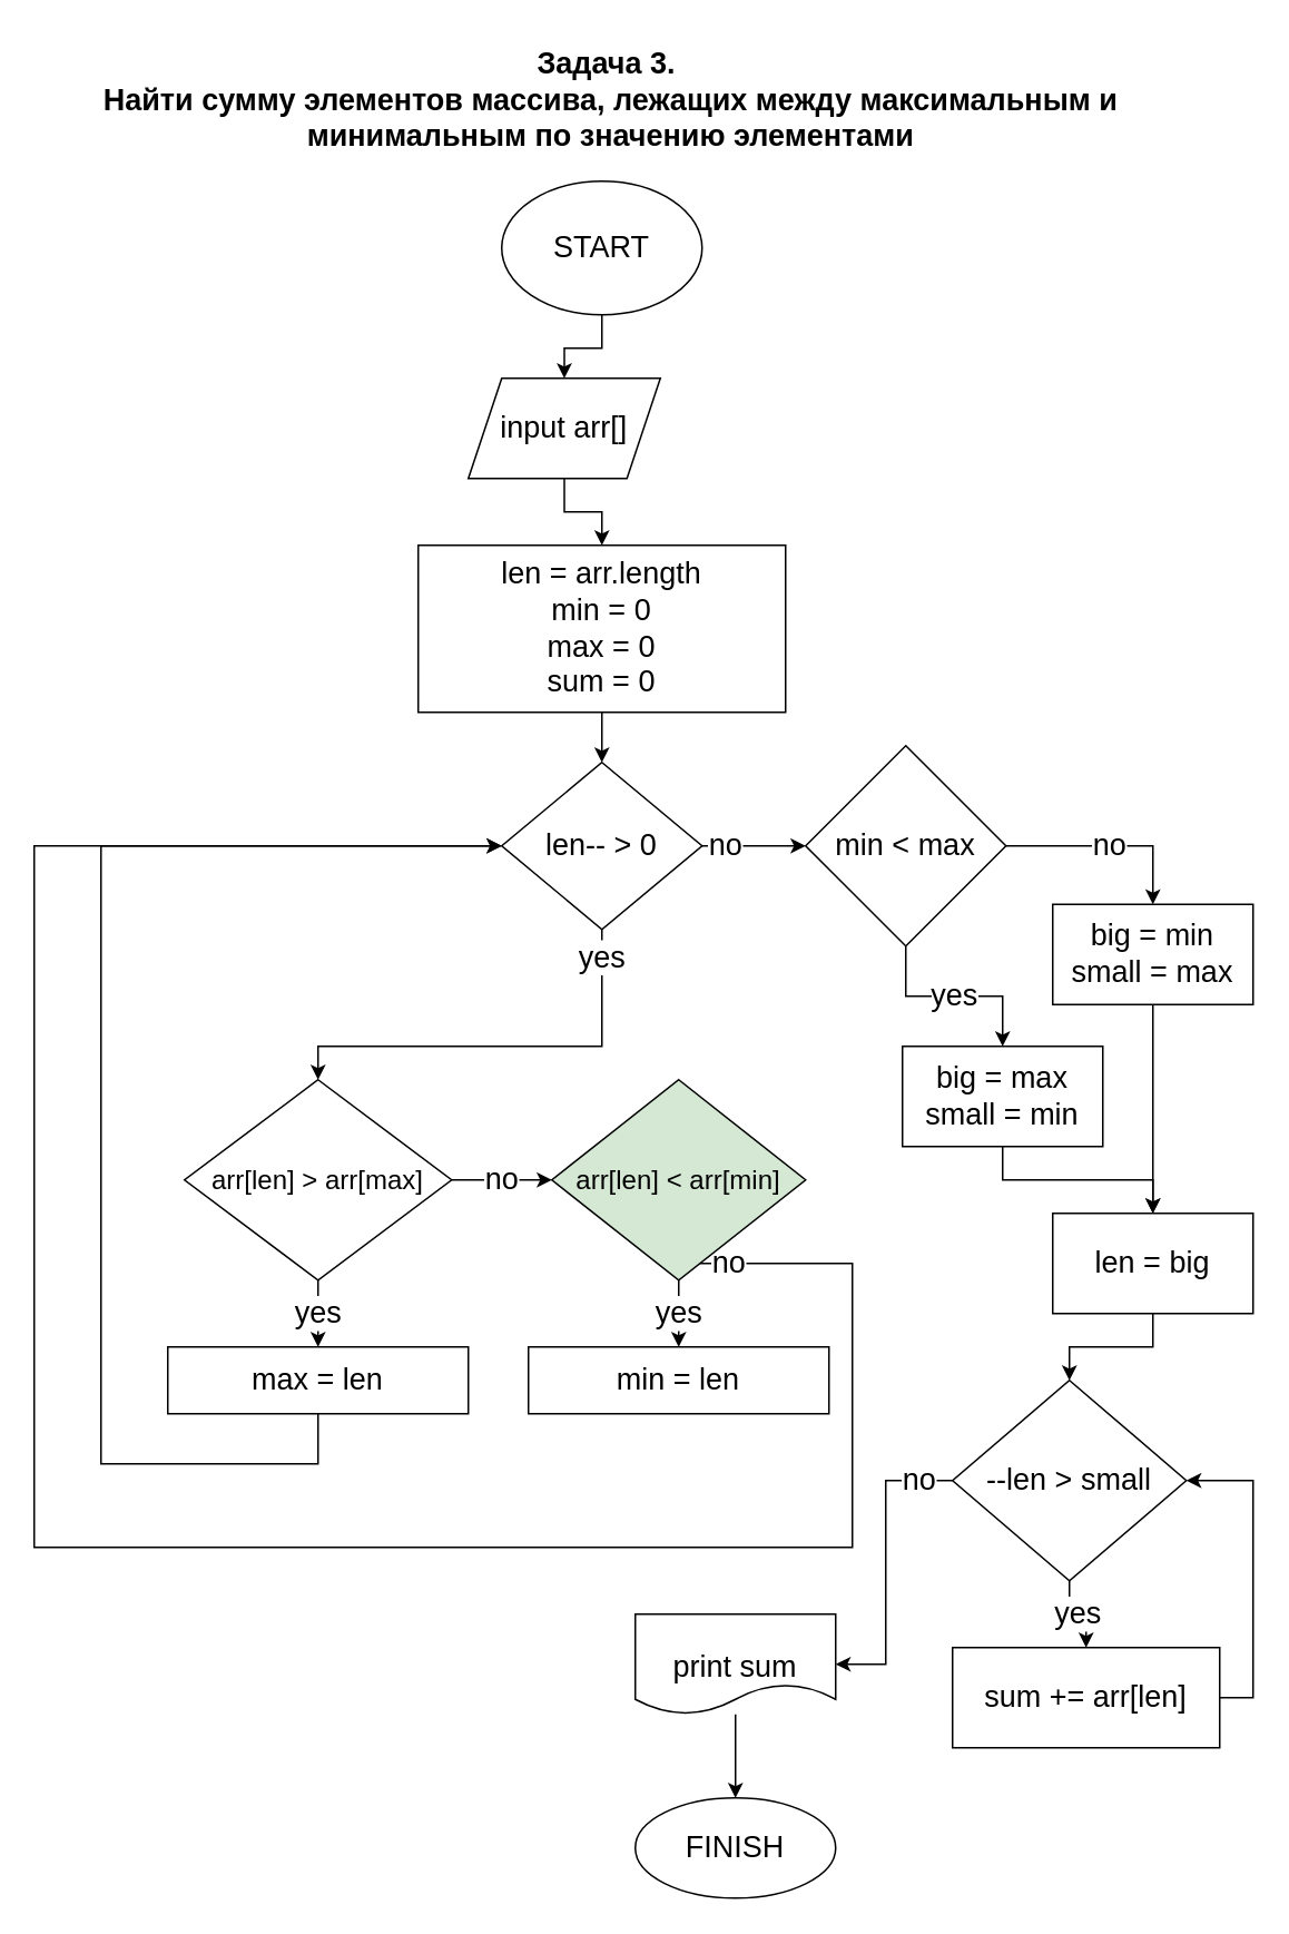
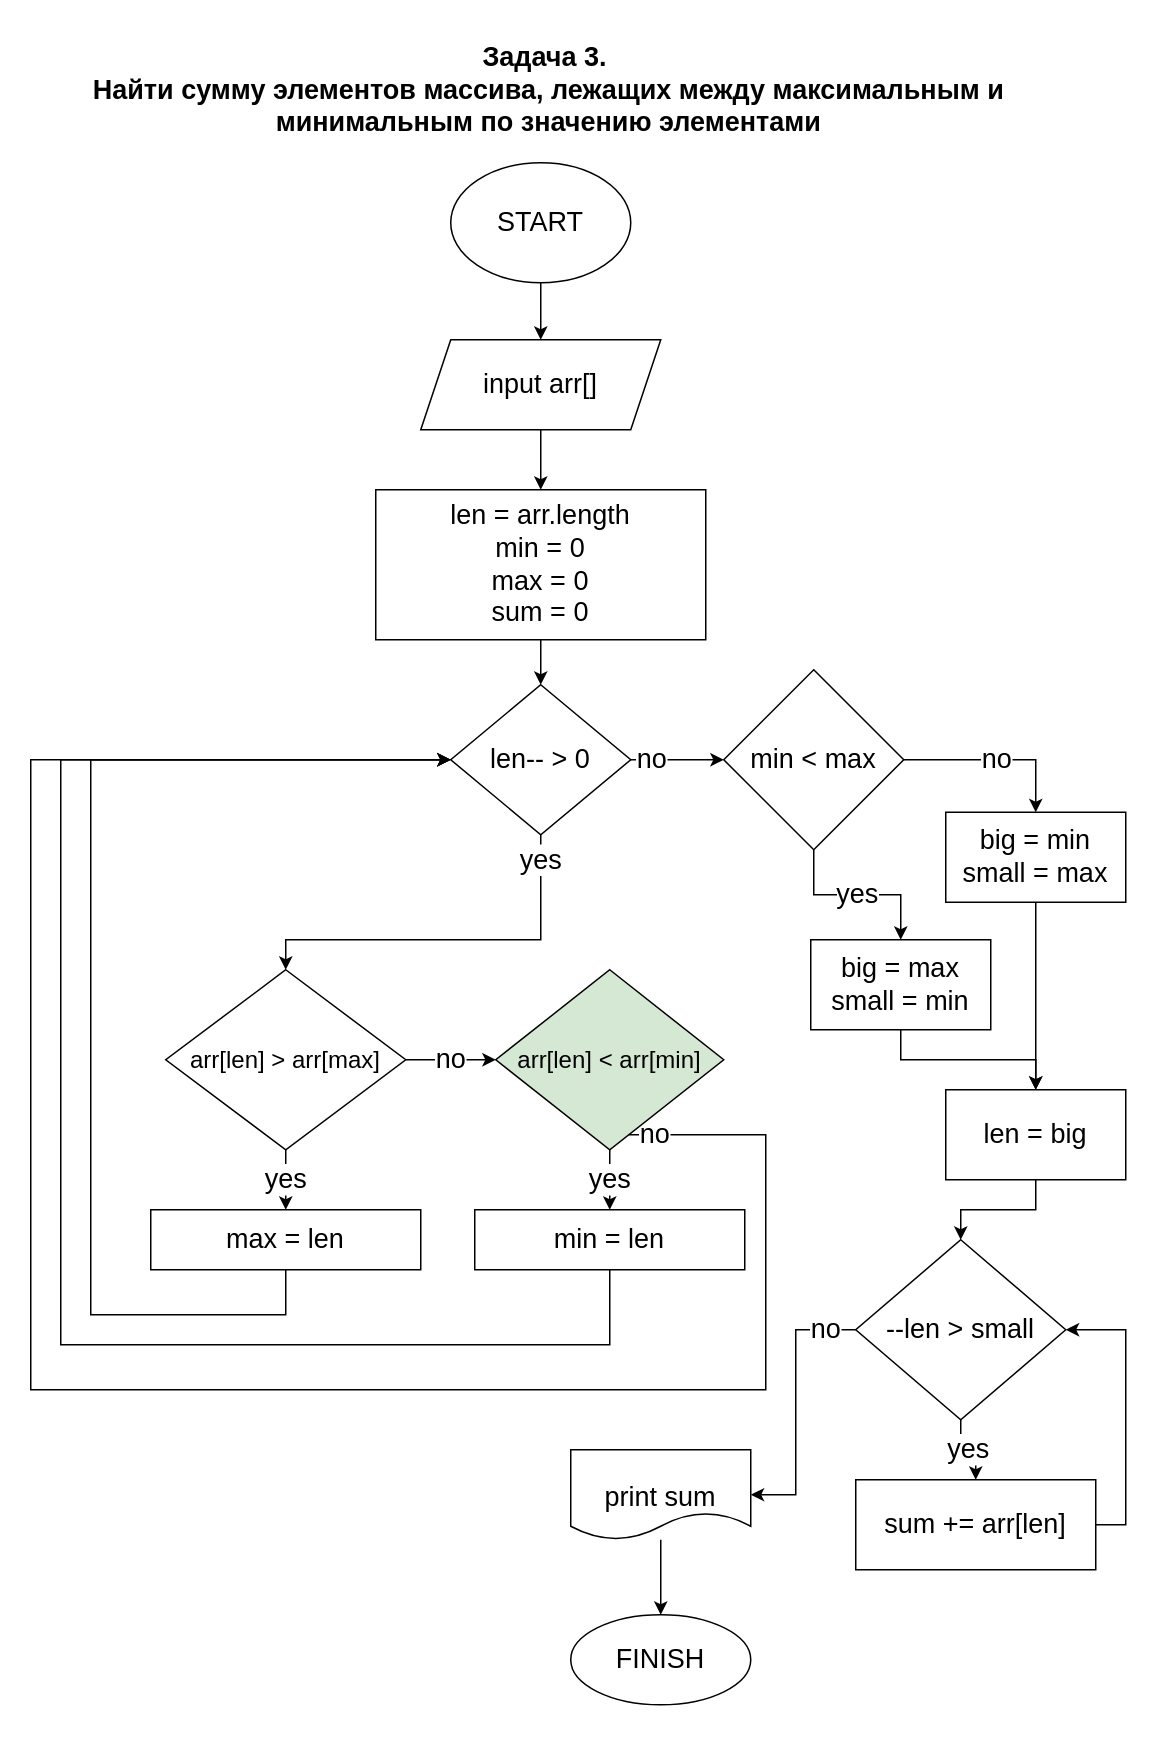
  <mxCell id="0" />
  <mxCell id="1" parent="0" />
  <mxCell id="2" value="&lt;span class=&quot;fontstyle0&quot; style=&quot;font-size: 18px;&quot;&gt;Задача 3.&amp;nbsp;&lt;/span&gt;&lt;br/&gt;&lt;span class=&quot;fontstyle0&quot;&gt;Найти сумму элементов массива, лежащих между максимальным и&lt;br&gt;минимальным по значению элементами&lt;/span&gt; &lt;br/&gt;" style="text;html=1;align=center;verticalAlign=middle;resizable=0;points=[];autosize=1;strokeColor=none;fillColor=none;fontSize=18;fontStyle=1" parent="1" vertex="1"><mxGeometry x="50" y="20" width="630" height="80" as="geometry" /></mxCell>
  <mxCell id="3" value="" style="edgeStyle=orthogonalEdgeStyle;rounded=0;orthogonalLoop=1;jettySize=auto;html=1;fontSize=18;" parent="1" source="4" target="6" edge="1"><mxGeometry relative="1" as="geometry" /></mxCell>
  <mxCell id="4" value="START" style="ellipse;whiteSpace=wrap;html=1;fontSize=18;" parent="1" vertex="1"><mxGeometry x="300" y="108" width="120" height="80" as="geometry" /></mxCell>
  <mxCell id="5" value="" style="edgeStyle=orthogonalEdgeStyle;rounded=0;orthogonalLoop=1;jettySize=auto;html=1;fontSize=18;" parent="1" source="6" target="8" edge="1"><mxGeometry relative="1" as="geometry" /></mxCell>
- <mxCell id="6" value="input arr[]" style="shape=parallelogram;perimeter=parallelogramPerimeter;whiteSpace=wrap;html=1;fixedSize=1;fontSize=18;" parent="1" vertex="1"><mxGeometry x="280" y="226" width="115" height="60" as="geometry" /></mxCell>
+ <mxCell id="6" value="input arr[]" style="shape=parallelogram;perimeter=parallelogramPerimeter;whiteSpace=wrap;html=1;fixedSize=1;fontSize=18;" parent="1" vertex="1"><mxGeometry x="280" y="226" width="160" height="60" as="geometry" /></mxCell>
  <mxCell id="7" value="" style="edgeStyle=orthogonalEdgeStyle;rounded=0;orthogonalLoop=1;jettySize=auto;html=1;fontSize=18;" parent="1" source="8" target="11" edge="1"><mxGeometry relative="1" as="geometry" /></mxCell>
  <mxCell id="8" value="len = arr.length&lt;br&gt;min = 0&lt;br&gt;max = 0&lt;br&gt;sum = 0" style="whiteSpace=wrap;html=1;fontSize=18;" parent="1" vertex="1"><mxGeometry x="250" y="326" width="220" height="100" as="geometry" /></mxCell>
  <mxCell id="9" value="yes" style="edgeStyle=orthogonalEdgeStyle;rounded=0;orthogonalLoop=1;jettySize=auto;html=1;fontSize=18;entryX=0.5;entryY=0;entryDx=0;entryDy=0;" parent="1" source="11" target="14" edge="1"><mxGeometry x="-0.871" relative="1" as="geometry"><mxPoint as="offset" /><mxPoint x="360" y="596" as="targetPoint" /><Array as="points"><mxPoint x="360" y="626" /><mxPoint x="190" y="626" /></Array></mxGeometry></mxCell>
  <mxCell id="10" value="no" style="edgeStyle=orthogonalEdgeStyle;rounded=0;orthogonalLoop=1;jettySize=auto;html=1;fontSize=18;entryX=0;entryY=0.5;entryDx=0;entryDy=0;" parent="1" source="11" target="27" edge="1"><mxGeometry x="-0.556" relative="1" as="geometry"><mxPoint as="offset" /><mxPoint x="510" y="506" as="targetPoint" /></mxGeometry></mxCell>
  <mxCell id="11" value="len-- &amp;gt; 0" style="rhombus;whiteSpace=wrap;html=1;fontSize=18;" parent="1" vertex="1"><mxGeometry x="300" y="456" width="120" height="100" as="geometry" /></mxCell>
  <mxCell id="12" value="yes" style="edgeStyle=orthogonalEdgeStyle;rounded=0;orthogonalLoop=1;jettySize=auto;html=1;fontSize=18;" parent="1" source="14" target="19" edge="1"><mxGeometry relative="1" as="geometry" /></mxCell>
  <mxCell id="13" value="no" style="edgeStyle=orthogonalEdgeStyle;rounded=0;orthogonalLoop=1;jettySize=auto;html=1;fontSize=18;" parent="1" source="14" target="22" edge="1"><mxGeometry relative="1" as="geometry" /></mxCell>
  <mxCell id="14" value="arr[len]&amp;nbsp;&amp;gt; arr[max]" style="rhombus;whiteSpace=wrap;html=1;fontSize=16;" parent="1" vertex="1"><mxGeometry x="110" y="646" width="160" height="120" as="geometry" /></mxCell>
  <mxCell id="15" style="edgeStyle=orthogonalEdgeStyle;rounded=0;orthogonalLoop=1;jettySize=auto;html=1;entryX=0.5;entryY=0;entryDx=0;entryDy=0;fontSize=18;" parent="1" source="16" target="17" edge="1"><mxGeometry relative="1" as="geometry" /></mxCell>
  <mxCell id="16" value="&lt;br&gt;print sum" style="shape=document;whiteSpace=wrap;html=1;boundedLbl=1;fontSize=18;" parent="1" vertex="1"><mxGeometry x="380" y="966" width="120" height="60" as="geometry" /></mxCell>
  <mxCell id="17" value="FINISH" style="ellipse;whiteSpace=wrap;html=1;fontSize=18;" parent="1" vertex="1"><mxGeometry x="380" y="1076" width="120" height="60" as="geometry" /></mxCell>
  <mxCell id="18" style="edgeStyle=orthogonalEdgeStyle;rounded=0;orthogonalLoop=1;jettySize=auto;html=1;entryX=0;entryY=0.5;entryDx=0;entryDy=0;" edge="1" parent="1" source="19" target="11"><mxGeometry relative="1" as="geometry"><Array as="points"><mxPoint x="60" y="876" /><mxPoint x="60" y="506" /></Array></mxGeometry></mxCell>
  <mxCell id="19" value="max = len" style="whiteSpace=wrap;html=1;fontSize=18;" parent="1" vertex="1"><mxGeometry x="100" y="806" width="180" height="40" as="geometry" /></mxCell>
  <mxCell id="20" value="yes" style="edgeStyle=orthogonalEdgeStyle;rounded=0;orthogonalLoop=1;jettySize=auto;html=1;fontSize=18;" parent="1" source="22" target="24" edge="1"><mxGeometry relative="1" as="geometry" /></mxCell>
  <mxCell id="21" value="no" style="edgeStyle=orthogonalEdgeStyle;rounded=0;orthogonalLoop=1;jettySize=auto;html=1;entryX=0;entryY=0.5;entryDx=0;entryDy=0;fontSize=18;" edge="1" parent="1" source="22" target="11"><mxGeometry x="-0.977" relative="1" as="geometry"><Array as="points"><mxPoint x="510" y="756" /><mxPoint x="510" y="926" /><mxPoint x="20" y="926" /><mxPoint x="20" y="506" /></Array><mxPoint as="offset" /></mxGeometry></mxCell>
  <mxCell id="22" value="arr[len] &amp;lt; arr[min]" style="rhombus;whiteSpace=wrap;html=1;fontSize=16;fillColor=#d5e8d4;" parent="1" vertex="1"><mxGeometry x="330" y="646" width="152" height="120" as="geometry" /></mxCell>
+ <mxCell id="23" style="edgeStyle=orthogonalEdgeStyle;rounded=0;orthogonalLoop=1;jettySize=auto;html=1;entryX=0;entryY=0.5;entryDx=0;entryDy=0;" edge="1" parent="1" source="24" target="11"><mxGeometry relative="1" as="geometry"><Array as="points"><mxPoint x="406" y="896" /><mxPoint x="40" y="896" /><mxPoint x="40" y="506" /></Array></mxGeometry></mxCell>
  <mxCell id="24" value="min = len" style="whiteSpace=wrap;html=1;fontSize=18;" parent="1" vertex="1"><mxGeometry x="316" y="806" width="180" height="40" as="geometry" /></mxCell>
  <mxCell id="25" value="yes" style="edgeStyle=orthogonalEdgeStyle;rounded=0;orthogonalLoop=1;jettySize=auto;html=1;fontSize=18;" edge="1" parent="1" source="27" target="29"><mxGeometry relative="1" as="geometry" /></mxCell>
  <mxCell id="26" value="no" style="edgeStyle=orthogonalEdgeStyle;rounded=0;orthogonalLoop=1;jettySize=auto;html=1;entryX=0.5;entryY=0;entryDx=0;entryDy=0;fontSize=18;" edge="1" parent="1" source="27" target="31"><mxGeometry relative="1" as="geometry" /></mxCell>
  <mxCell id="27" value="min &amp;lt; max" style="rhombus;whiteSpace=wrap;html=1;fontSize=18;" vertex="1" parent="1"><mxGeometry x="482" y="446" width="120" height="120" as="geometry" /></mxCell>
  <mxCell id="28" style="edgeStyle=orthogonalEdgeStyle;rounded=0;orthogonalLoop=1;jettySize=auto;html=1;entryX=0.5;entryY=0;entryDx=0;entryDy=0;fontSize=18;" edge="1" parent="1" source="29" target="33"><mxGeometry relative="1" as="geometry" /></mxCell>
  <mxCell id="29" value="big = max&lt;br&gt;small = min" style="whiteSpace=wrap;html=1;fontSize=18;" vertex="1" parent="1"><mxGeometry x="540" y="626" width="120" height="60" as="geometry" /></mxCell>
  <mxCell id="30" style="edgeStyle=orthogonalEdgeStyle;rounded=0;orthogonalLoop=1;jettySize=auto;html=1;entryX=0.5;entryY=0;entryDx=0;entryDy=0;fontSize=18;" edge="1" parent="1" source="31" target="33"><mxGeometry relative="1" as="geometry" /></mxCell>
  <mxCell id="31" value="big = min&lt;br&gt;small = max" style="whiteSpace=wrap;html=1;fontSize=18;" vertex="1" parent="1"><mxGeometry x="630" y="541" width="120" height="60" as="geometry" /></mxCell>
  <mxCell id="32" value="" style="edgeStyle=orthogonalEdgeStyle;rounded=0;orthogonalLoop=1;jettySize=auto;html=1;fontSize=18;" edge="1" parent="1" source="33" target="36"><mxGeometry relative="1" as="geometry" /></mxCell>
  <mxCell id="33" value="len = big" style="whiteSpace=wrap;html=1;fontSize=18;" vertex="1" parent="1"><mxGeometry x="630" y="726" width="120" height="60" as="geometry" /></mxCell>
  <mxCell id="34" value="yes" style="edgeStyle=orthogonalEdgeStyle;rounded=0;orthogonalLoop=1;jettySize=auto;html=1;fontSize=18;" edge="1" parent="1" source="36" target="38"><mxGeometry relative="1" as="geometry" /></mxCell>
  <mxCell id="35" value="no" style="edgeStyle=orthogonalEdgeStyle;rounded=0;orthogonalLoop=1;jettySize=auto;html=1;entryX=1;entryY=0.5;entryDx=0;entryDy=0;fontSize=18;" edge="1" parent="1" source="36" target="16"><mxGeometry x="-0.778" relative="1" as="geometry"><Array as="points"><mxPoint x="530" y="886" /><mxPoint x="530" y="996" /></Array><mxPoint as="offset" /></mxGeometry></mxCell>
  <mxCell id="36" value="--len &amp;gt; small" style="rhombus;whiteSpace=wrap;html=1;fontSize=18;" vertex="1" parent="1"><mxGeometry x="570" y="826" width="140" height="120" as="geometry" /></mxCell>
  <mxCell id="37" style="edgeStyle=orthogonalEdgeStyle;rounded=0;orthogonalLoop=1;jettySize=auto;html=1;entryX=1;entryY=0.5;entryDx=0;entryDy=0;fontSize=18;" edge="1" parent="1" source="38" target="36"><mxGeometry relative="1" as="geometry"><Array as="points"><mxPoint x="750" y="1016" /><mxPoint x="750" y="886" /></Array></mxGeometry></mxCell>
  <mxCell id="38" value="sum += arr[len]" style="whiteSpace=wrap;html=1;fontSize=18;" vertex="1" parent="1"><mxGeometry x="570" y="986" width="160" height="60" as="geometry" /></mxCell>
